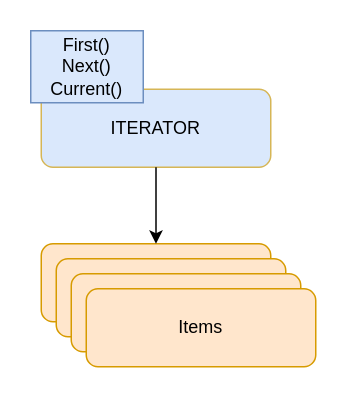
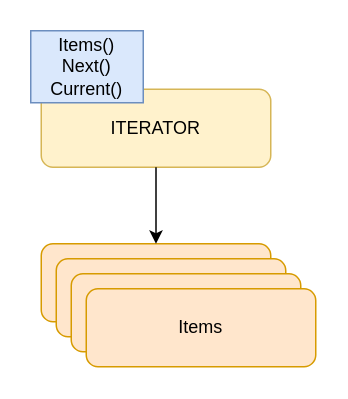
  <mxCell id="0" />
  <mxCell id="1" parent="0" />
- <mxCell id="2" value="ITERATOR" style="rounded=1;whiteSpace=wrap;html=1;fillColor=#dae8fc;strokeColor=#d6b656;" vertex="1" parent="1"><mxGeometry x="27" y="59" width="153" height="52" as="geometry" /></mxCell>
+ <mxCell id="2" value="ITERATOR" style="rounded=1;whiteSpace=wrap;html=1;fillColor=#fff2cc;strokeColor=#d6b656;" vertex="1" parent="1"><mxGeometry x="27" y="59" width="153" height="52" as="geometry" /></mxCell>
  <mxCell id="3" value="Items" style="rounded=1;whiteSpace=wrap;html=1;fillColor=#ffe6cc;strokeColor=#d79b00;" vertex="1" parent="1"><mxGeometry x="27" y="162" width="153" height="52" as="geometry" /></mxCell>
  <mxCell id="4" value="Items" style="rounded=1;whiteSpace=wrap;html=1;fillColor=#ffe6cc;strokeColor=#d79b00;" vertex="1" parent="1"><mxGeometry x="37" y="172" width="153" height="52" as="geometry" /></mxCell>
  <mxCell id="5" value="Items" style="rounded=1;whiteSpace=wrap;html=1;fillColor=#ffe6cc;strokeColor=#d79b00;" vertex="1" parent="1"><mxGeometry x="47" y="182" width="153" height="52" as="geometry" /></mxCell>
  <mxCell id="6" value="Items" style="rounded=1;whiteSpace=wrap;html=1;fillColor=#ffe6cc;strokeColor=#d79b00;" vertex="1" parent="1"><mxGeometry x="57" y="192" width="153" height="52" as="geometry" /></mxCell>
- <mxCell id="7" value="First()&lt;br&gt;Next()&lt;br&gt;Current()" style="rounded=0;whiteSpace=wrap;html=1;fillColor=#dae8fc;strokeColor=#6c8ebf;" vertex="1" parent="1"><mxGeometry x="20" y="20" width="75" height="48" as="geometry" /></mxCell>
+ <mxCell id="7" value="Items()&lt;br&gt;Next()&lt;br&gt;Current()" style="rounded=0;whiteSpace=wrap;html=1;fillColor=#dae8fc;strokeColor=#6c8ebf;" vertex="1" parent="1"><mxGeometry x="20" y="20" width="75" height="48" as="geometry" /></mxCell>
  <mxCell id="8" value="" style="endArrow=classic;html=1;exitX=0.5;exitY=1;exitDx=0;exitDy=0;entryX=0.5;entryY=0;entryDx=0;entryDy=0;" edge="1" parent="1" source="2" target="3"><mxGeometry width="50" height="50" relative="1" as="geometry"><mxPoint x="-169" y="314" as="sourcePoint" /><mxPoint x="-119" y="264" as="targetPoint" /></mxGeometry></mxCell>
